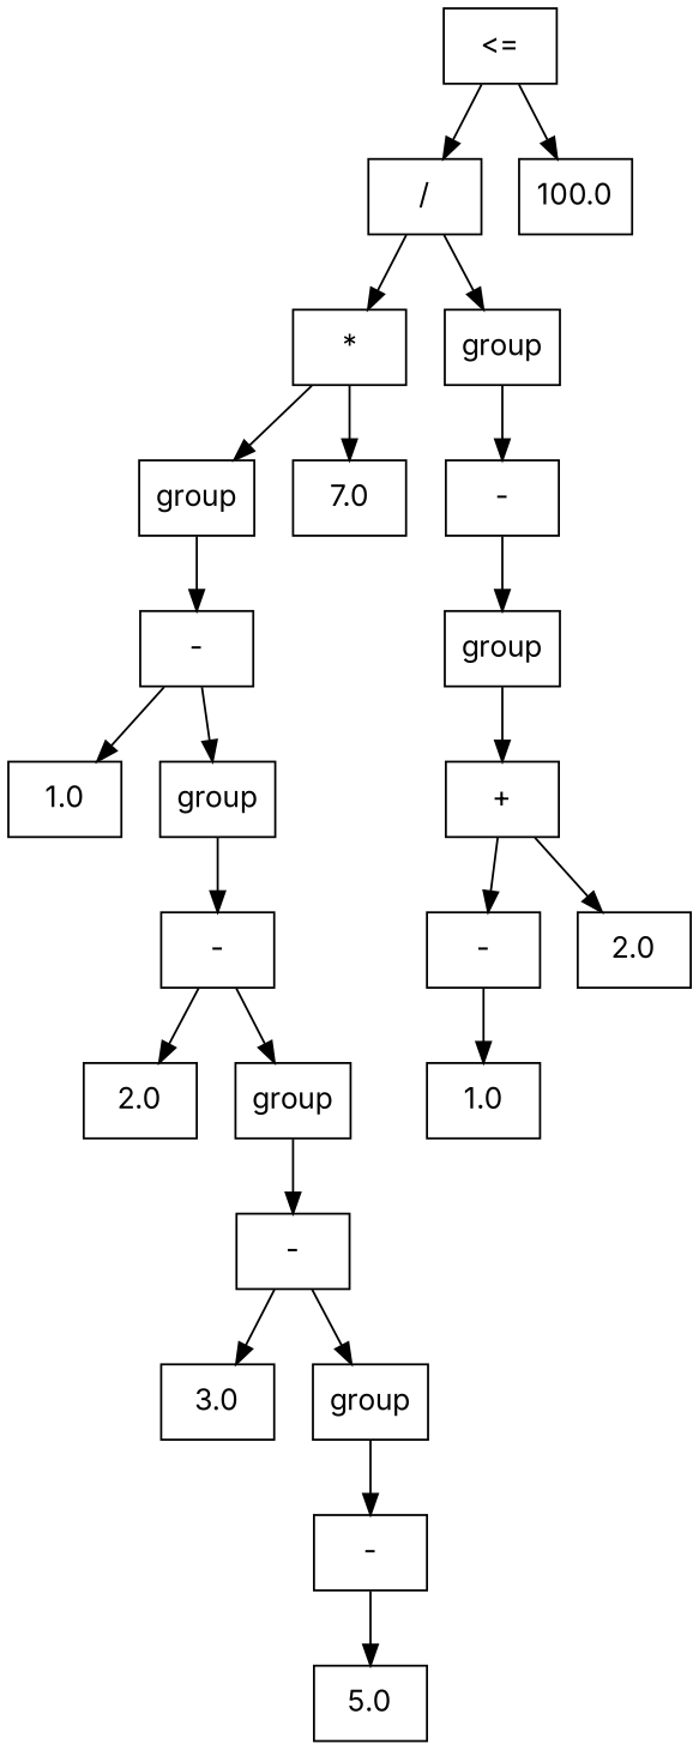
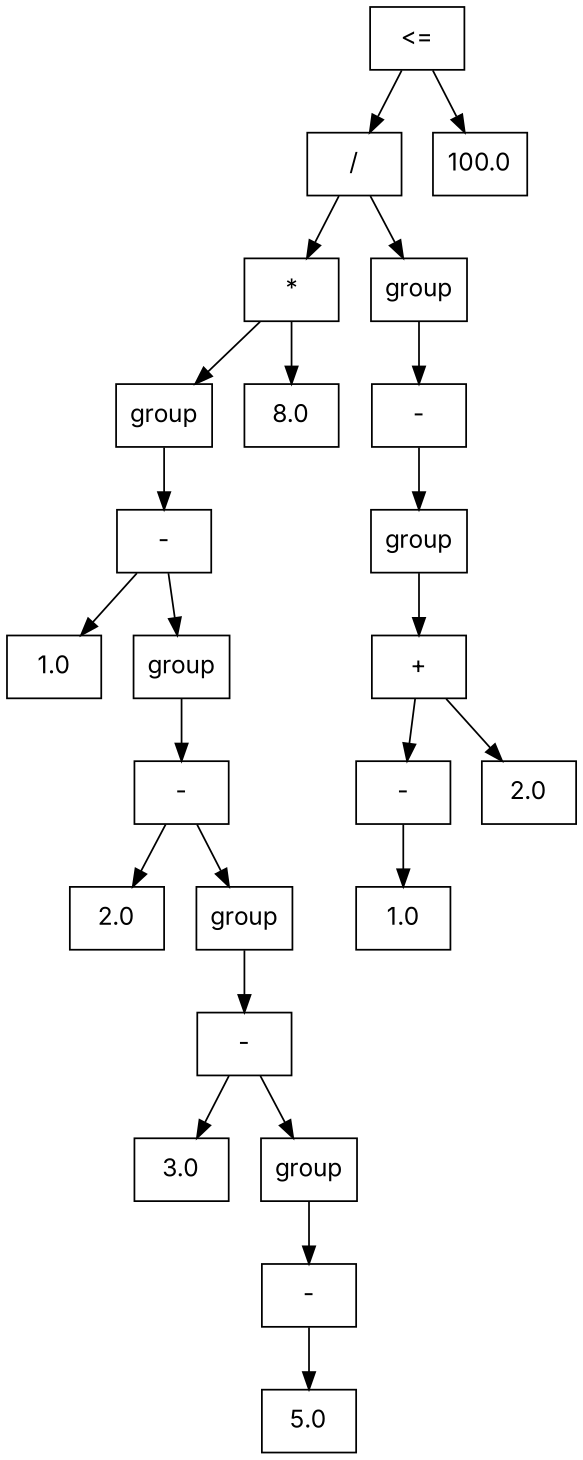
  digraph {
    fontname=Inter
    node [fontname=Inter shape=box]
    edge [fontname=Inter]
    n1 [label="<="]
    n2 [label="/"]
    n3 [label=100.0]
    n4 [label="*"]
    n5 [label=group]
    n6 [label=group]
-   n7 [label=7.0]
+   n7 [label=8.0]
    n8 [label="-"]
    n9 [label="-"]
    n10 [label=1.0]
    n11 [label=group]
    n12 [label="-"]
    n13 [label=2.0]
    n14 [label=group]
    n15 [label="-"]
    n16 [label=3.0]
    n17 [label=group]
    n18 [label="-"]
    n19 [label=5.0]
    n20 [label=group]
    n21 [label="+"]
    n22 [label="-"]
    n23 [label=2.0]
    n24 [label=1.0]
    n1 -> n2
    n1 -> n3
    n2 -> n4
    n2 -> n5
    n4 -> n6
    n4 -> n7
    n5 -> n8
    n6 -> n9
    n8 -> n20
    n9 -> n10
    n9 -> n11
    n11 -> n12
    n12 -> n13
    n12 -> n14
    n14 -> n15
    n15 -> n16
    n15 -> n17
    n17 -> n18
    n18 -> n19
    n20 -> n21
    n21 -> n22
    n21 -> n23
    n22 -> n24
  }
